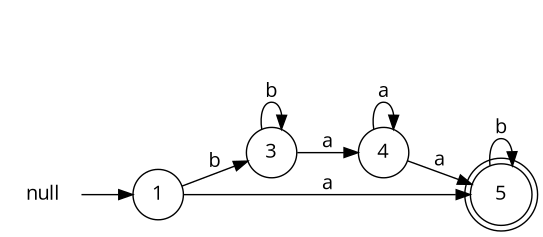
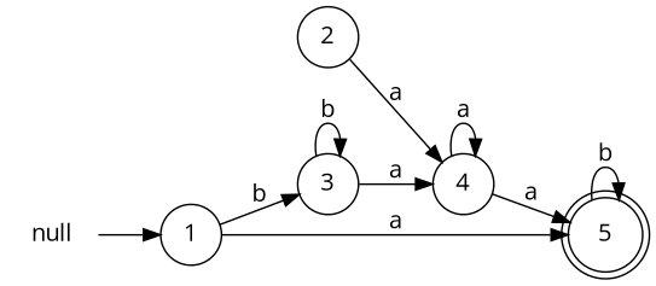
  digraph {
    fontname="Open Sans"
    rankdir=LR
    node [fontname="Open Sans" shape=circle]
    edge [fontname="Open Sans"]
    null [shape=plaintext]
    1
    3
    5 [shape=doublecircle]
+   2
    4
    null -> 1
    1 -> 3 [label=b]
    1 -> 5 [label=a]
    3 -> 3 [label=b]
    3 -> 4 [label=a]
    5 -> 5 [label=b]
+   2 -> 4 [label=a]
    4 -> 5 [label=a]
    4 -> 4 [label=a]
  }
